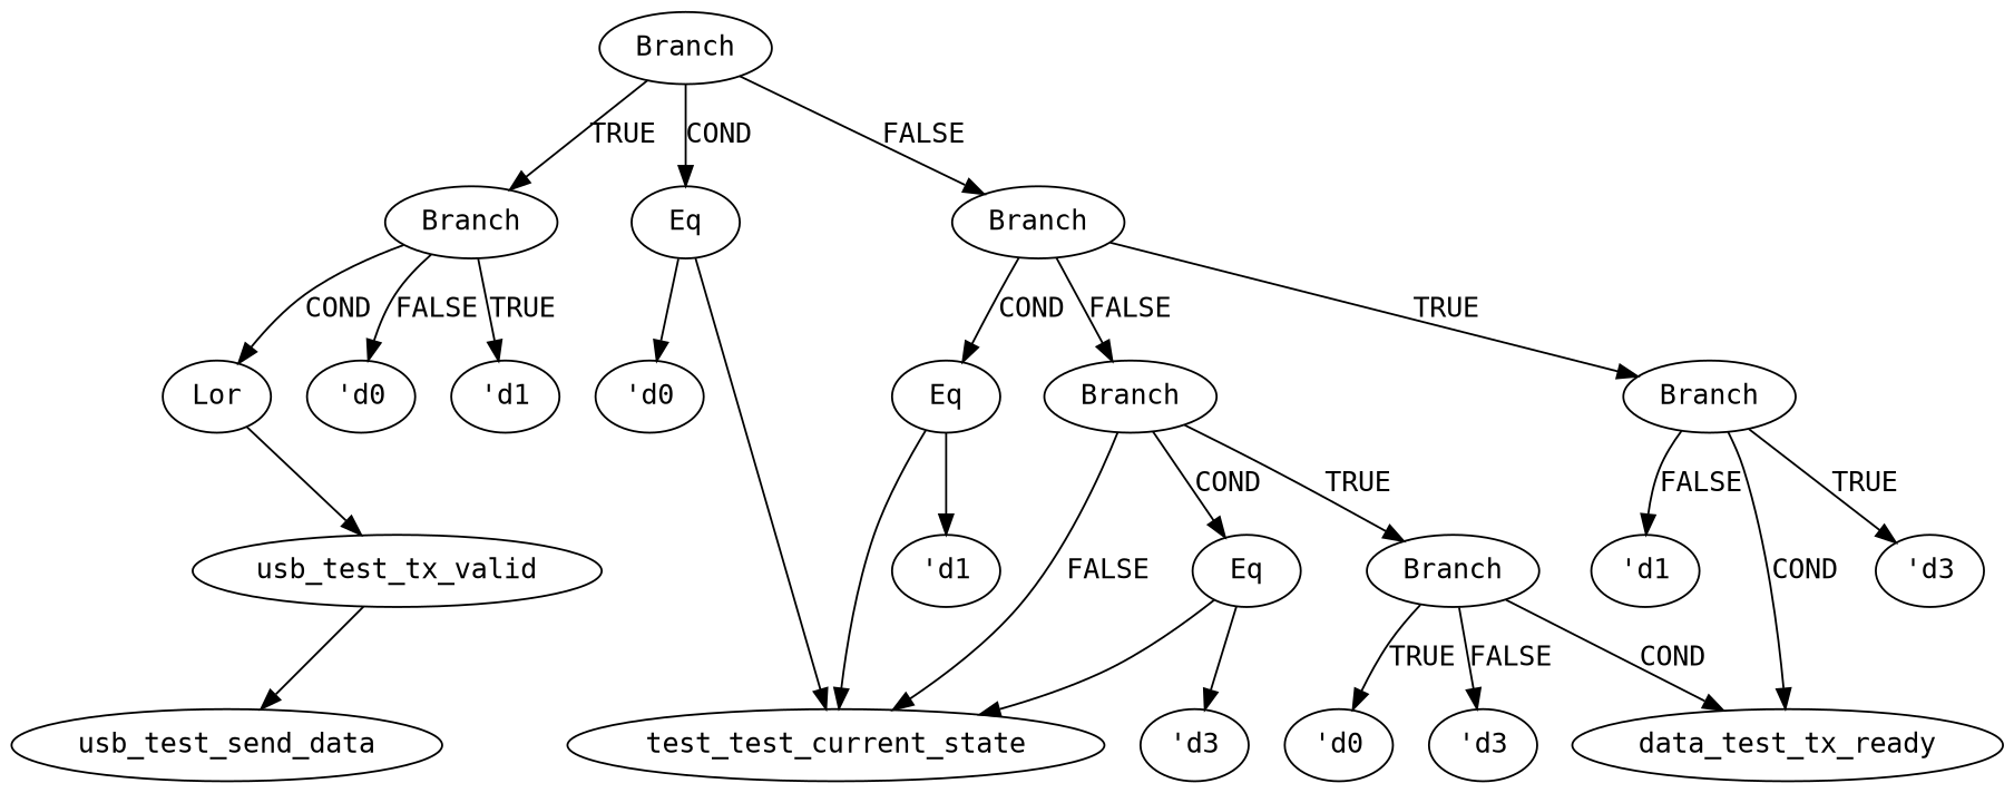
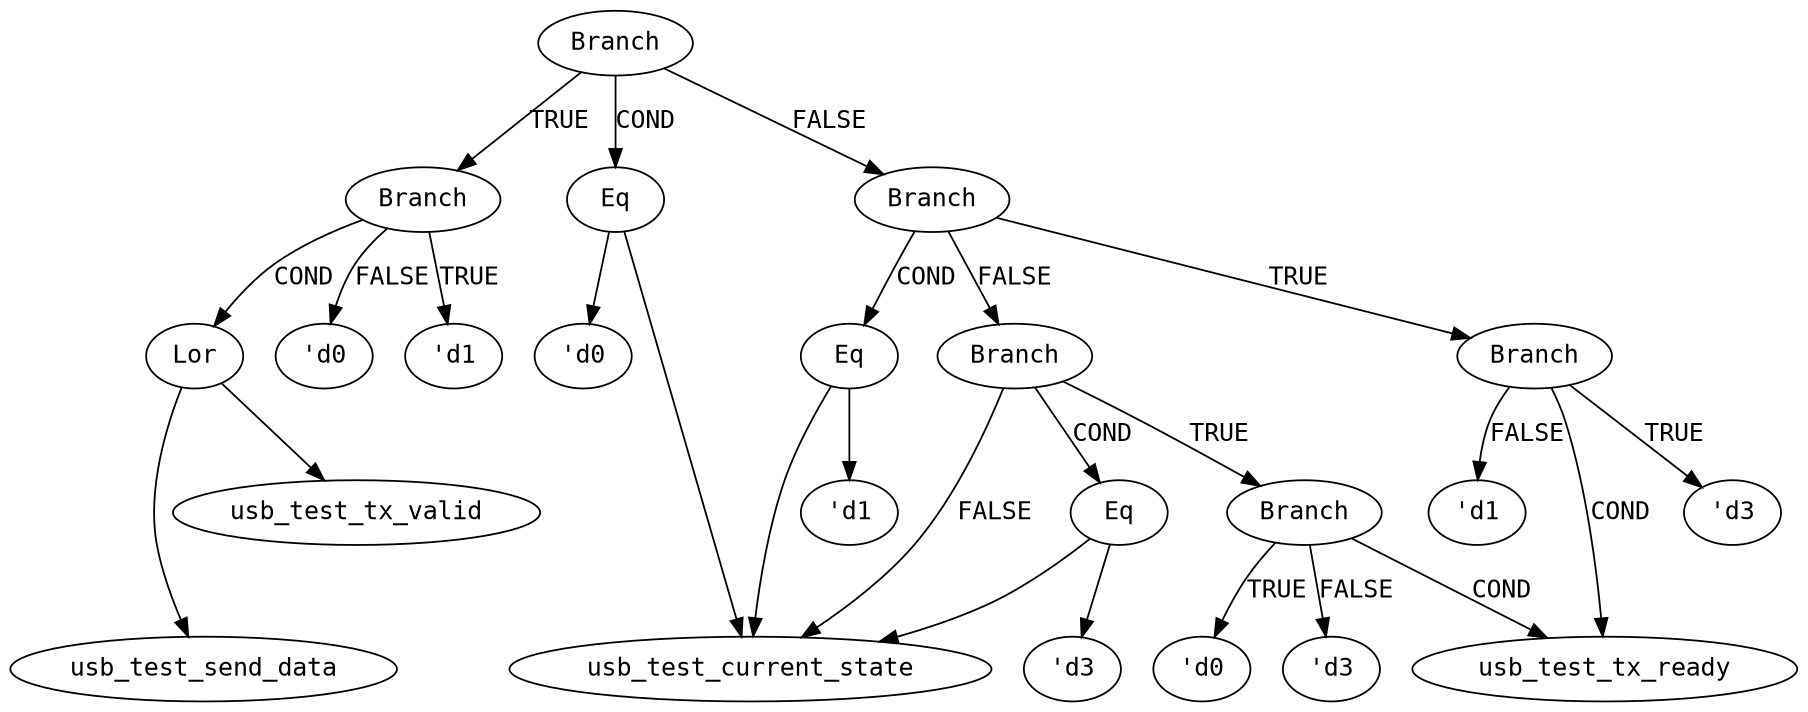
  strict digraph {
    fontname="DejaVu Sans Mono"
    node [color=black fontname="DejaVu Sans Mono"]
    edge [color=black fontname="DejaVu Sans Mono"]
    n1 [label=Branch]
    n2 [label=Eq]
    n3 [label=Branch]
    n4 [label=Branch]
-   usb_test_current_state [label=test_test_current_state]
+   usb_test_current_state
    n6 [label="'d0"]
    n7 [label=Lor]
    n8 [label="'d1"]
    n9 [label="'d0"]
    n10 [label=Eq]
    n11 [label=Branch]
    n12 [label=Branch]
    usb_test_tx_valid
    usb_test_send_data
    n15 [label="'d1"]
-   usb_test_tx_ready [label=data_test_tx_ready]
+   usb_test_tx_ready
    n17 [label="'d3"]
    n18 [label="'d1"]
    n19 [label=Eq]
    n20 [label=Branch]
    n21 [label="'d3"]
    n22 [label="'d0"]
    n23 [label="'d3"]
    n1 -> n2 [label=COND]
    n1 -> n3 [label=TRUE]
    n1 -> n4 [label=FALSE]
    n2 -> usb_test_current_state
    n2 -> n6
    n3 -> n7 [label=COND]
    n3 -> n8 [label=TRUE]
    n3 -> n9 [label=FALSE]
    n4 -> n10 [label=COND]
    n4 -> n11 [label=TRUE]
    n4 -> n12 [label=FALSE]
    n7 -> usb_test_tx_valid
-   usb_test_tx_valid -> usb_test_send_data
+   n7 -> usb_test_send_data
    n10 -> usb_test_current_state
    n10 -> n15
    n11 -> usb_test_tx_ready [label=COND]
    n11 -> n17 [label=TRUE]
    n11 -> n18 [label=FALSE]
    n12 -> usb_test_current_state [label=FALSE]
    n12 -> n19 [label=COND]
    n12 -> n20 [label=TRUE]
    n19 -> usb_test_current_state
    n19 -> n21
    n20 -> usb_test_tx_ready [label=COND]
    n20 -> n22 [label=TRUE]
    n20 -> n23 [label=FALSE]
  }
